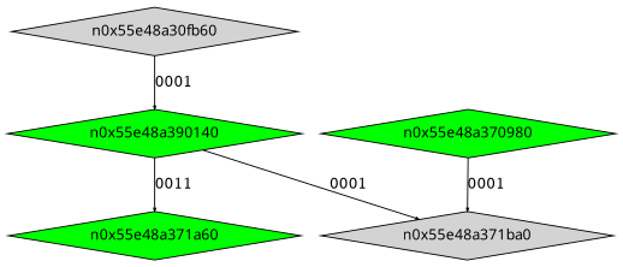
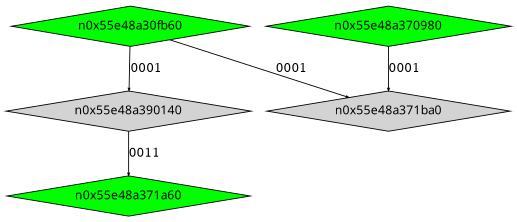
  digraph {
    node [fontname=Terminus shape=diamond style=filled]
    edge [arrowsize=.3]
-   n0x55e48a30fb60 [height=.1 width=.1]
-   n0x55e48a390140 [height=.1 width=.1 fillcolor=green]
+   n0x55e48a30fb60 [height=.1 width=.1 fillcolor=green]
+   n0x55e48a390140 [height=.1 width=.1]
    n0x55e48a371ba0 [height=.1 width=.1]
    n0x55e48a371a60 [fillcolor=green height=.1 width=.1]
    n0x55e48a370980 [fillcolor=green height=.1 width=.1]
    n0x55e48a30fb60 -> n0x55e48a390140 [label=0001]
-   n0x55e48a390140 -> n0x55e48a371ba0 [label=0001]
+   n0x55e48a30fb60 -> n0x55e48a371ba0 [label=0001]
    n0x55e48a390140 -> n0x55e48a371a60 [label=0011]
    n0x55e48a370980 -> n0x55e48a371ba0 [label=0001]
  }
